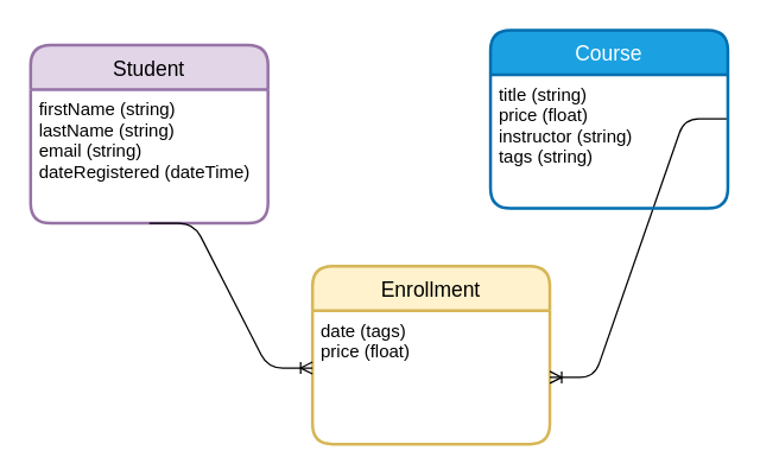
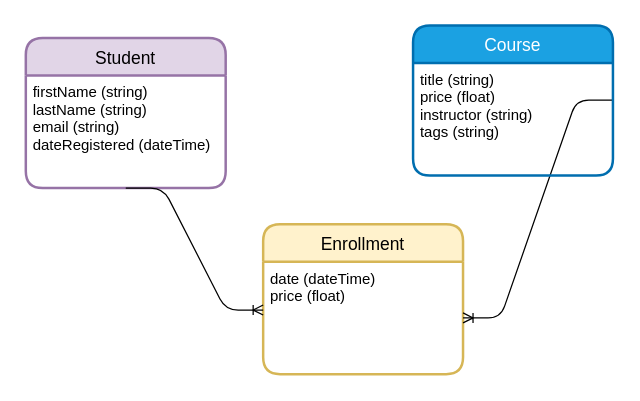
  <mxCell id="0" />
  <mxCell id="1" parent="0" />
  <mxCell id="2" value="Student" style="swimlane;childLayout=stackLayout;horizontal=1;startSize=30;horizontalStack=0;rounded=1;fontSize=14;fontStyle=0;strokeWidth=2;resizeParent=0;resizeLast=1;shadow=0;dashed=0;align=center;fillColor=#e1d5e7;strokeColor=#9673a6;" parent="1" vertex="1"><mxGeometry x="20" y="30" width="160" height="120" as="geometry" /></mxCell>
  <mxCell id="3" value="firstName (string)&#10;lastName (string)&#10;email (string)&#10;dateRegistered (dateTime)&#10;" style="align=left;strokeColor=none;fillColor=none;spacingLeft=4;fontSize=12;verticalAlign=top;resizable=0;rotatable=0;part=1;" parent="2" vertex="1"><mxGeometry y="30" width="160" height="90" as="geometry" /></mxCell>
  <mxCell id="4" value="Enrollment" style="swimlane;childLayout=stackLayout;horizontal=1;startSize=30;horizontalStack=0;rounded=1;fontSize=14;fontStyle=0;strokeWidth=2;resizeParent=0;resizeLast=1;shadow=0;dashed=0;align=center;fillColor=#fff2cc;strokeColor=#d6b656;" vertex="1" parent="1"><mxGeometry x="210" y="179" width="160" height="120" as="geometry" /></mxCell>
- <mxCell id="5" value="date (tags)&#10;price (float)" style="align=left;strokeColor=none;fillColor=none;spacingLeft=4;fontSize=12;verticalAlign=top;resizable=0;rotatable=0;part=1;" vertex="1" parent="4"><mxGeometry y="30" width="160" height="90" as="geometry" /></mxCell>
+ <mxCell id="5" value="date (dateTime)&#10;price (float)" style="align=left;strokeColor=none;fillColor=none;spacingLeft=4;fontSize=12;verticalAlign=top;resizable=0;rotatable=0;part=1;" vertex="1" parent="4"><mxGeometry y="30" width="160" height="90" as="geometry" /></mxCell>
  <mxCell id="6" value="" style="edgeStyle=entityRelationEdgeStyle;fontSize=12;html=1;endArrow=ERoneToMany;exitX=0.5;exitY=1;exitDx=0;exitDy=0;entryX=0;entryY=0.43;entryDx=0;entryDy=0;entryPerimeter=0;" edge="1" parent="1" source="3" target="5"><mxGeometry width="100" height="100" relative="1" as="geometry"><mxPoint x="240" y="190" as="sourcePoint" /><mxPoint x="340" y="90" as="targetPoint" /></mxGeometry></mxCell>
  <mxCell id="7" value="" style="edgeStyle=entityRelationEdgeStyle;fontSize=12;html=1;endArrow=ERoneToMany;exitX=1.004;exitY=0.33;exitDx=0;exitDy=0;exitPerimeter=0;" edge="1" parent="1" source="9" target="5"><mxGeometry width="100" height="100" relative="1" as="geometry"><mxPoint x="420" y="190" as="sourcePoint" /><mxPoint x="530" y="290" as="targetPoint" /></mxGeometry></mxCell>
  <mxCell id="8" value="Course" style="swimlane;childLayout=stackLayout;horizontal=1;startSize=30;horizontalStack=0;rounded=1;fontSize=14;fontStyle=0;strokeWidth=2;resizeParent=0;resizeLast=1;shadow=0;dashed=0;align=center;fillColor=#1ba1e2;strokeColor=#006EAF;fontColor=#ffffff;" parent="1" vertex="1"><mxGeometry x="330" y="20" width="160" height="120" as="geometry" /></mxCell>
  <mxCell id="9" value="title (string)&#10;price (float)&#10;instructor (string)&#10;tags (string)" style="align=left;strokeColor=none;fillColor=none;spacingLeft=4;fontSize=12;verticalAlign=top;resizable=0;rotatable=0;part=1;" parent="8" vertex="1"><mxGeometry y="30" width="160" height="90" as="geometry" /></mxCell>
